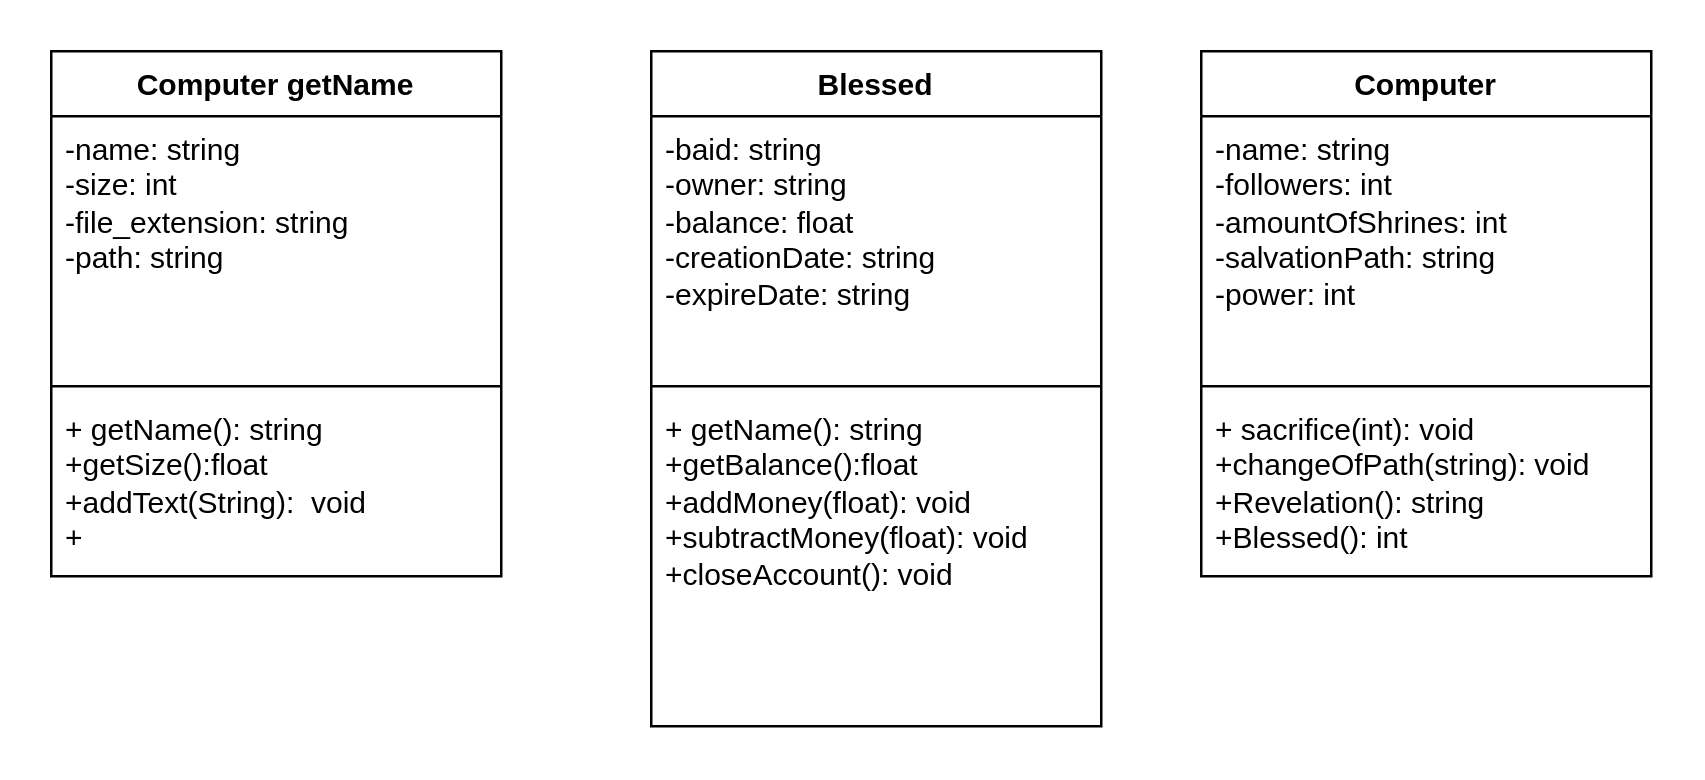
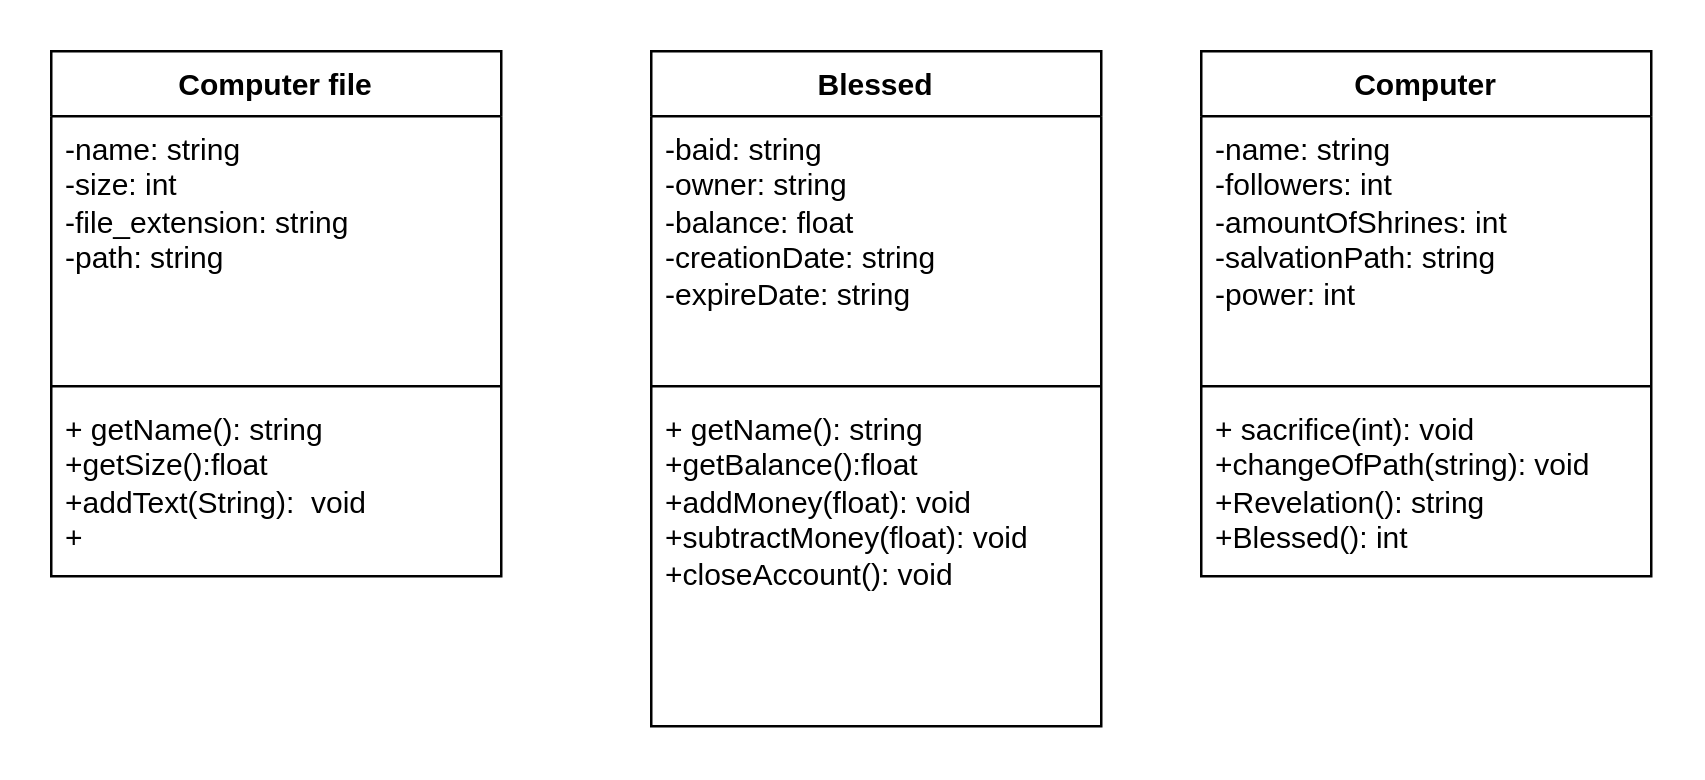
  <mxCell id="0" />
  <mxCell id="1" parent="0" />
- <mxCell id="2" value="&lt;span style=&quot;background-color: initial;&quot; lang=&quot;EN-US&quot;&gt;Computer getName&lt;/span&gt;" style="swimlane;fontStyle=1;align=center;verticalAlign=top;childLayout=stackLayout;horizontal=1;startSize=26;horizontalStack=0;resizeParent=1;resizeParentMax=0;resizeLast=0;collapsible=1;marginBottom=0;whiteSpace=wrap;html=1;" vertex="1" parent="1"><mxGeometry x="20" y="20" width="180" height="210" as="geometry" /></mxCell>
+ <mxCell id="2" value="&lt;span style=&quot;background-color: initial;&quot; lang=&quot;EN-US&quot;&gt;Computer file&lt;/span&gt;" style="swimlane;fontStyle=1;align=center;verticalAlign=top;childLayout=stackLayout;horizontal=1;startSize=26;horizontalStack=0;resizeParent=1;resizeParentMax=0;resizeLast=0;collapsible=1;marginBottom=0;whiteSpace=wrap;html=1;" vertex="1" parent="1"><mxGeometry x="20" y="20" width="180" height="210" as="geometry" /></mxCell>
  <mxCell id="3" value="-name: string&lt;br&gt;-size: int&lt;br&gt;-file_extension: string&lt;br&gt;-path: string&amp;nbsp;&amp;nbsp;" style="text;strokeColor=none;fillColor=none;align=left;verticalAlign=top;spacingLeft=4;spacingRight=4;overflow=hidden;rotatable=0;points=[[0,0.5],[1,0.5]];portConstraint=eastwest;whiteSpace=wrap;html=1;" vertex="1" parent="2"><mxGeometry y="26" width="180" height="104" as="geometry" /></mxCell>
  <mxCell id="4" value="" style="line;strokeWidth=1;fillColor=none;align=left;verticalAlign=middle;spacingTop=-1;spacingLeft=3;spacingRight=3;rotatable=0;labelPosition=right;points=[];portConstraint=eastwest;strokeColor=inherit;" vertex="1" parent="2"><mxGeometry y="130" width="180" height="8" as="geometry" /></mxCell>
  <mxCell id="5" value="+ getName(): string&lt;br&gt;+getSize():float&lt;br&gt;+addText(String):&amp;nbsp; void&lt;br&gt;+&amp;nbsp; &amp;nbsp;&amp;nbsp;" style="text;strokeColor=none;fillColor=none;align=left;verticalAlign=top;spacingLeft=4;spacingRight=4;overflow=hidden;rotatable=0;points=[[0,0.5],[1,0.5]];portConstraint=eastwest;whiteSpace=wrap;html=1;" vertex="1" parent="2"><mxGeometry y="138" width="180" height="72" as="geometry" /></mxCell>
  <mxCell id="6" value="Blessed" style="swimlane;fontStyle=1;align=center;verticalAlign=top;childLayout=stackLayout;horizontal=1;startSize=26;horizontalStack=0;resizeParent=1;resizeParentMax=0;resizeLast=0;collapsible=1;marginBottom=0;whiteSpace=wrap;html=1;" vertex="1" parent="1"><mxGeometry x="260" y="20" width="180" height="270" as="geometry" /></mxCell>
  <mxCell id="7" value="-baid: string&lt;br&gt;-owner: string&lt;br&gt;-balance: float&lt;br&gt;-creationDate: string&lt;br&gt;-expireDate: string" style="text;strokeColor=none;fillColor=none;align=left;verticalAlign=top;spacingLeft=4;spacingRight=4;overflow=hidden;rotatable=0;points=[[0,0.5],[1,0.5]];portConstraint=eastwest;whiteSpace=wrap;html=1;" vertex="1" parent="6"><mxGeometry y="26" width="180" height="104" as="geometry" /></mxCell>
  <mxCell id="8" value="" style="line;strokeWidth=1;fillColor=none;align=left;verticalAlign=middle;spacingTop=-1;spacingLeft=3;spacingRight=3;rotatable=0;labelPosition=right;points=[];portConstraint=eastwest;strokeColor=inherit;" vertex="1" parent="6"><mxGeometry y="130" width="180" height="8" as="geometry" /></mxCell>
  <mxCell id="9" value="+ getName(): string&lt;br&gt;+getBalance():float&lt;br&gt;+addMoney(float): void&lt;br&gt;+subtractMoney(float): void&lt;br&gt;+closeAccount(): void&amp;nbsp; &amp;nbsp;" style="text;strokeColor=none;fillColor=none;align=left;verticalAlign=top;spacingLeft=4;spacingRight=4;overflow=hidden;rotatable=0;points=[[0,0.5],[1,0.5]];portConstraint=eastwest;whiteSpace=wrap;html=1;" vertex="1" parent="6"><mxGeometry y="138" width="180" height="132" as="geometry" /></mxCell>
  <mxCell id="10" value="Computer" style="swimlane;fontStyle=1;align=center;verticalAlign=top;childLayout=stackLayout;horizontal=1;startSize=26;horizontalStack=0;resizeParent=1;resizeParentMax=0;resizeLast=0;collapsible=1;marginBottom=0;whiteSpace=wrap;html=1;" vertex="1" parent="1"><mxGeometry x="480" y="20" width="180" height="210" as="geometry" /></mxCell>
  <mxCell id="11" value="-name: string&lt;br&gt;-followers: int&lt;br&gt;-amountOfShrines: int&lt;br&gt;-salvationPath: string&lt;br&gt;-power: int" style="text;strokeColor=none;fillColor=none;align=left;verticalAlign=top;spacingLeft=4;spacingRight=4;overflow=hidden;rotatable=0;points=[[0,0.5],[1,0.5]];portConstraint=eastwest;whiteSpace=wrap;html=1;" vertex="1" parent="10"><mxGeometry y="26" width="180" height="104" as="geometry" /></mxCell>
  <mxCell id="12" value="" style="line;strokeWidth=1;fillColor=none;align=left;verticalAlign=middle;spacingTop=-1;spacingLeft=3;spacingRight=3;rotatable=0;labelPosition=right;points=[];portConstraint=eastwest;strokeColor=inherit;" vertex="1" parent="10"><mxGeometry y="130" width="180" height="8" as="geometry" /></mxCell>
  <mxCell id="13" value="+ sacrifice(int): void&lt;br&gt;+changeOfPath(string): void&lt;br&gt;+Revelation(): string&amp;nbsp;&lt;br&gt;+Blessed(): int" style="text;strokeColor=none;fillColor=none;align=left;verticalAlign=top;spacingLeft=4;spacingRight=4;overflow=hidden;rotatable=0;points=[[0,0.5],[1,0.5]];portConstraint=eastwest;whiteSpace=wrap;html=1;" vertex="1" parent="10"><mxGeometry y="138" width="180" height="72" as="geometry" /></mxCell>
